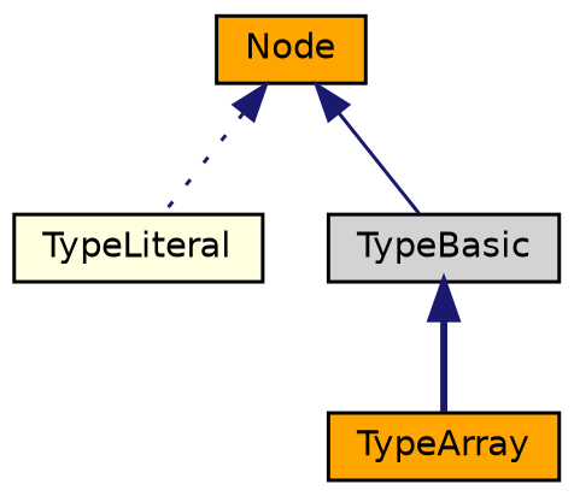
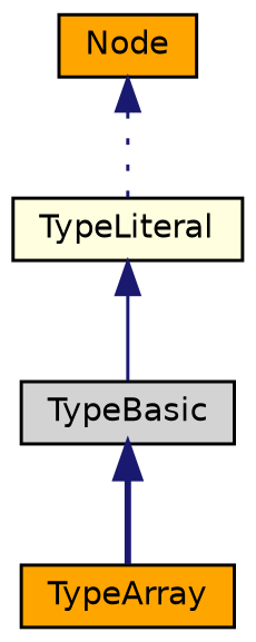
  digraph {
    node [color=black fillcolor=orange fontname=Helvetica fontsize=10 shape=record style=filled]
    edge [color=midnightblue dir=back fontname=Helvetica fontsize=10 labelfontname=Helvetica labelfontsize=10]
    n1 [fillcolor=lightyellow fontcolor=black height=0.2 label=TypeLiteral width=0.4]
    n2 [fillcolor=lightgrey height=0.2 label=TypeBasic width=0.4]
    n3 [height=0.2 label=TypeArray width=0.4]
    n4 [height=0.2 label="Node" width=0.4]
-   n4 -> n2 [style=solid]
+   n1 -> n2 [style=solid]
    n2 -> n3 [style=bold]
    n4 -> n1 [style=dotted]
  }
